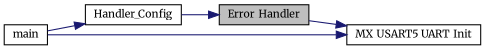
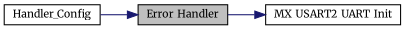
  digraph {
    fontname=Merriweather
    rankdir=RL
    node [color=black fillcolor=white fontname=Merriweather fontsize=10 shape=record style=filled]
    edge [color=midnightblue dir=back fontname=Merriweather fontsize=10 labelfontname=Helvetica labelfontsize=10 style=solid]
    n1 [fillcolor=grey75 fontcolor=black height=0.2 label=Error_Handler width=0.4]
    n2 [height=0.2 label=Handler_Config width=0.4]
-   n3 [height=0.2 label=MX_USART5_UART_Init width=0.4]
-   n4 [height=0.2 label=main width=0.4]
+   n3 [height=0.2 label=MX_USART2_UART_Init width=0.4]
    n1 -> n2
-   n2 -> n4
    n3 -> n1
-   n3 -> n4
  }
